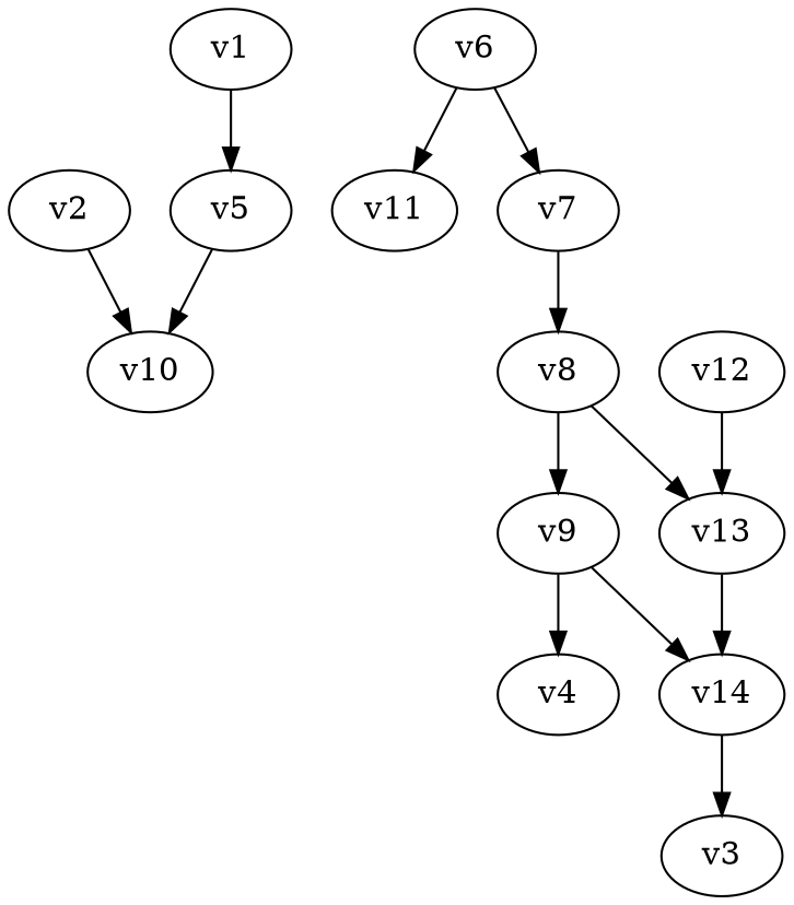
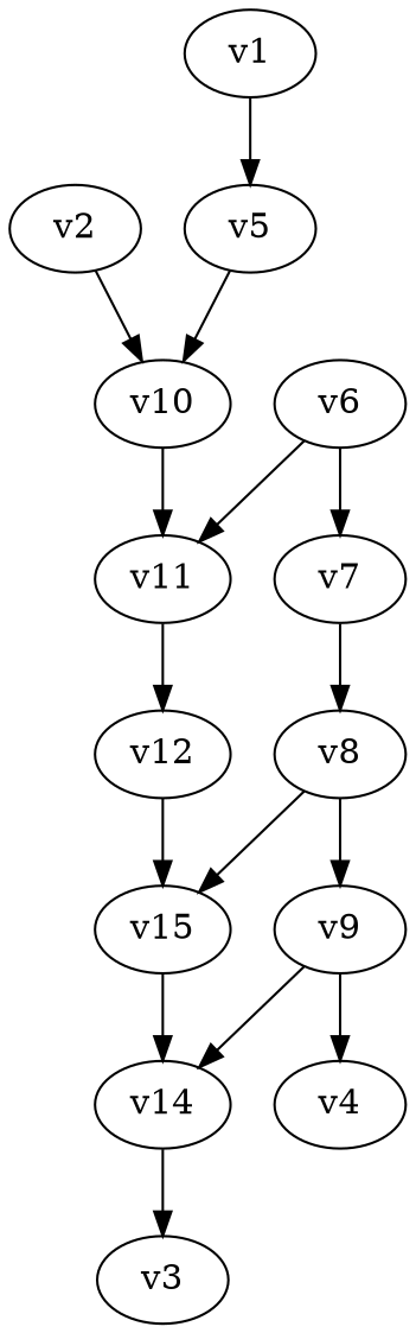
  digraph {
    multiplicity_factor=1
    overall_factor=1
    node [int_id=V_3_SCALAR_000]
    edge [pdg=1000]
    v5
    v10
    v1 [int_id=""]
    v11
    v2 [int_id=""]
    v6
    v7
    v8
    v12
    v9
-   v13
+   v13 [label=v15]
    v4 [int_id=""]
    v14
    v3 [int_id=""]
    v5 -> v10
+   v10 -> v11 [lmb_index=0]
    v1 -> v5 [mom=p1]
+   v11 -> v12 [lmb_index=1]
    v2 -> v10 [mom=p2]
    v6 -> v11
    v6 -> v7
    v7 -> v8
    v8 -> v9
    v8 -> v13
    v12 -> v13 [lmb_index=2]
    v9 -> v4 [mom=p4]
    v9 -> v14
    v13 -> v14 [lmb_index=3]
    v14 -> v3 [mom=p3]
  }
